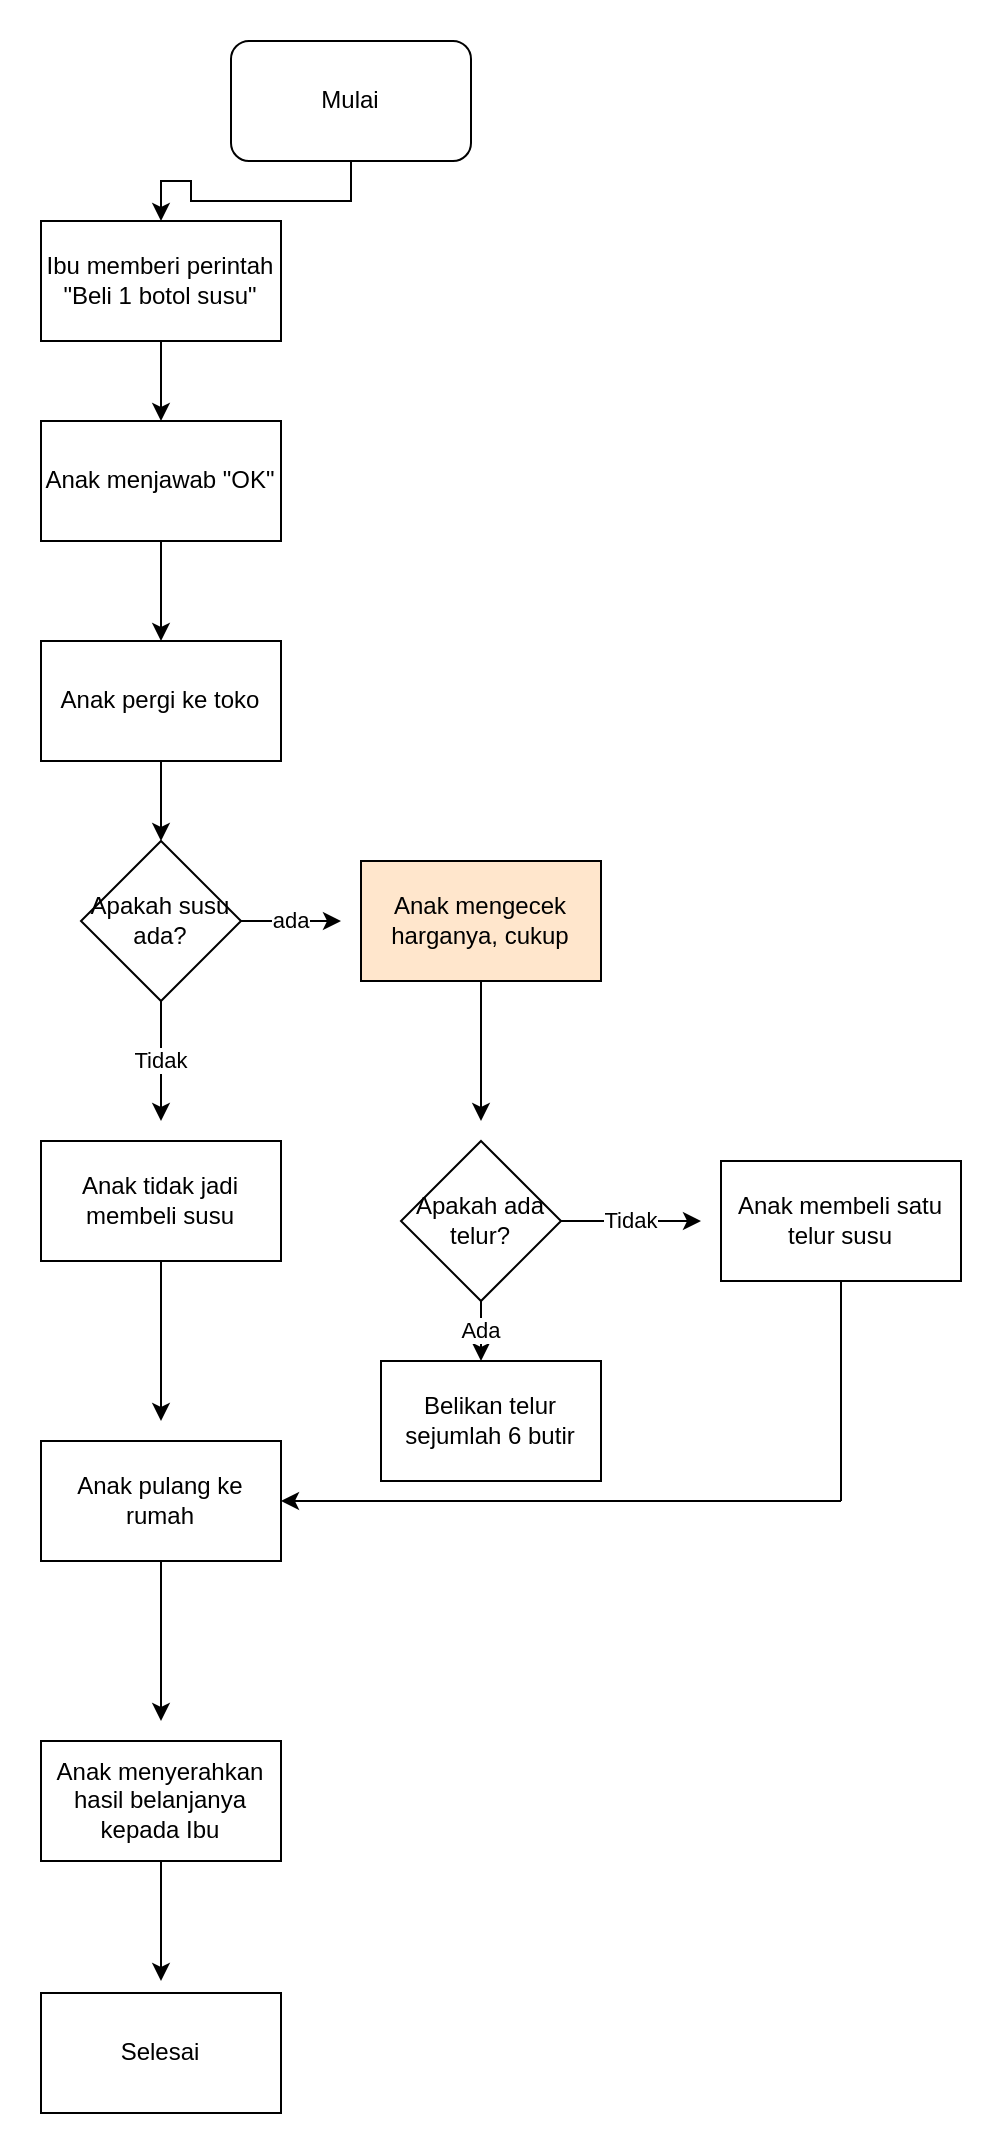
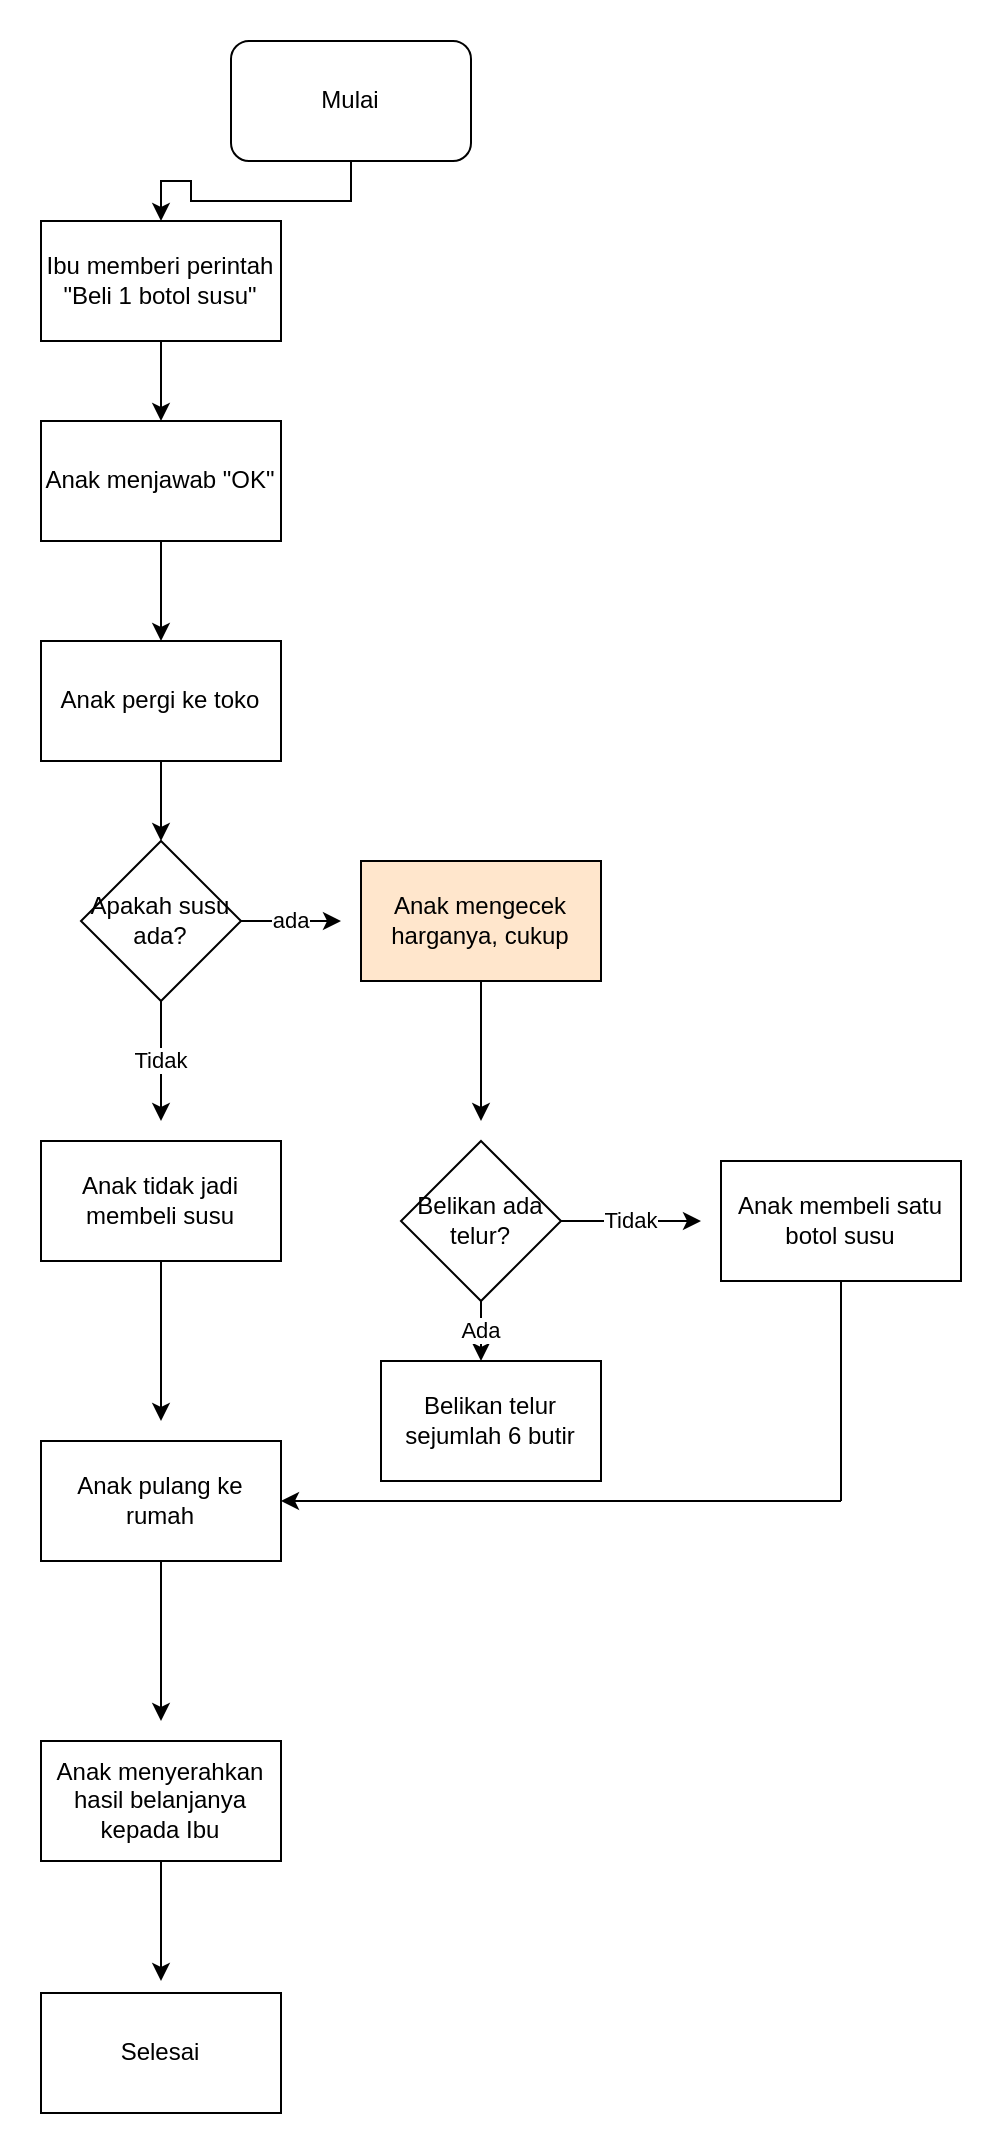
  <mxCell id="0" />
  <mxCell id="1" parent="0" />
  <mxCell id="2" style="edgeStyle=orthogonalEdgeStyle;rounded=0;orthogonalLoop=1;jettySize=auto;html=1;exitX=0.5;exitY=1;exitDx=0;exitDy=0;entryX=0.5;entryY=0;entryDx=0;entryDy=0;" parent="1" source="3" target="5" edge="1"><mxGeometry relative="1" as="geometry" /></mxCell>
  <mxCell id="3" value="Mulai" style="rounded=1;whiteSpace=wrap;html=1;" parent="1" vertex="1"><mxGeometry x="115" y="20" width="120" height="60" as="geometry" /></mxCell>
  <mxCell id="4" style="edgeStyle=orthogonalEdgeStyle;rounded=0;orthogonalLoop=1;jettySize=auto;html=1;exitX=0.5;exitY=1;exitDx=0;exitDy=0;entryX=0.5;entryY=0;entryDx=0;entryDy=0;" parent="1" source="5" target="7" edge="1"><mxGeometry relative="1" as="geometry" /></mxCell>
  <mxCell id="5" value="Ibu memberi perintah &quot;Beli 1 botol susu&quot;" style="rounded=0;whiteSpace=wrap;html=1;" parent="1" vertex="1"><mxGeometry x="20" y="110" width="120" height="60" as="geometry" /></mxCell>
  <mxCell id="6" style="edgeStyle=orthogonalEdgeStyle;rounded=0;orthogonalLoop=1;jettySize=auto;html=1;exitX=0.5;exitY=1;exitDx=0;exitDy=0;entryX=0.5;entryY=0;entryDx=0;entryDy=0;" parent="1" source="7" target="9" edge="1"><mxGeometry relative="1" as="geometry" /></mxCell>
  <mxCell id="7" value="Anak menjawab &quot;OK&quot;" style="rounded=0;whiteSpace=wrap;html=1;" parent="1" vertex="1"><mxGeometry x="20" y="210" width="120" height="60" as="geometry" /></mxCell>
  <mxCell id="8" style="edgeStyle=orthogonalEdgeStyle;rounded=0;orthogonalLoop=1;jettySize=auto;html=1;exitX=0.5;exitY=1;exitDx=0;exitDy=0;entryX=0.5;entryY=0;entryDx=0;entryDy=0;" parent="1" source="9" edge="1"><mxGeometry relative="1" as="geometry"><mxPoint x="80" y="420" as="targetPoint" /></mxGeometry></mxCell>
  <mxCell id="9" value="Anak pergi ke toko" style="rounded=0;whiteSpace=wrap;html=1;" parent="1" vertex="1"><mxGeometry x="20" y="320" width="120" height="60" as="geometry" /></mxCell>
  <mxCell id="10" value="ada" style="edgeStyle=orthogonalEdgeStyle;rounded=0;orthogonalLoop=1;jettySize=auto;html=1;exitX=1;exitY=0.5;exitDx=0;exitDy=0;" parent="1" source="12" edge="1"><mxGeometry relative="1" as="geometry"><mxPoint x="170" y="460" as="targetPoint" /></mxGeometry></mxCell>
  <mxCell id="11" value="Tidak" style="edgeStyle=orthogonalEdgeStyle;rounded=0;orthogonalLoop=1;jettySize=auto;html=1;exitX=0.5;exitY=1;exitDx=0;exitDy=0;" parent="1" source="12" edge="1"><mxGeometry relative="1" as="geometry"><mxPoint x="80" y="560" as="targetPoint" /></mxGeometry></mxCell>
  <mxCell id="12" value="Apakah susu ada?" style="rhombus;whiteSpace=wrap;html=1;" parent="1" vertex="1"><mxGeometry x="40" y="420" width="80" height="80" as="geometry" /></mxCell>
  <mxCell id="13" style="edgeStyle=orthogonalEdgeStyle;rounded=0;orthogonalLoop=1;jettySize=auto;html=1;exitX=0.5;exitY=1;exitDx=0;exitDy=0;" parent="1" source="14" edge="1"><mxGeometry relative="1" as="geometry"><mxPoint x="240" y="560" as="targetPoint" /></mxGeometry></mxCell>
  <mxCell id="14" value="Anak mengecek harganya, cukup" style="rounded=0;whiteSpace=wrap;html=1;fillColor=#ffe6cc;" parent="1" vertex="1"><mxGeometry x="180" y="430" width="120" height="60" as="geometry" /></mxCell>
  <mxCell id="15" style="edgeStyle=orthogonalEdgeStyle;rounded=0;orthogonalLoop=1;jettySize=auto;html=1;exitX=0.5;exitY=1;exitDx=0;exitDy=0;" parent="1" source="16" edge="1"><mxGeometry relative="1" as="geometry"><mxPoint x="80" y="710" as="targetPoint" /></mxGeometry></mxCell>
  <mxCell id="16" value="Anak tidak jadi membeli susu" style="rounded=0;whiteSpace=wrap;html=1;" parent="1" vertex="1"><mxGeometry x="20" y="570" width="120" height="60" as="geometry" /></mxCell>
  <mxCell id="17" style="edgeStyle=orthogonalEdgeStyle;rounded=0;orthogonalLoop=1;jettySize=auto;html=1;exitX=0.5;exitY=1;exitDx=0;exitDy=0;" parent="1" source="18" edge="1"><mxGeometry relative="1" as="geometry"><mxPoint x="80" y="860" as="targetPoint" /></mxGeometry></mxCell>
  <mxCell id="18" value="Anak pulang ke rumah" style="rounded=0;whiteSpace=wrap;html=1;" parent="1" vertex="1"><mxGeometry x="20" y="720" width="120" height="60" as="geometry" /></mxCell>
  <mxCell id="19" style="edgeStyle=orthogonalEdgeStyle;rounded=0;orthogonalLoop=1;jettySize=auto;html=1;exitX=0.5;exitY=1;exitDx=0;exitDy=0;" parent="1" source="20" edge="1"><mxGeometry relative="1" as="geometry"><mxPoint x="80" y="990" as="targetPoint" /></mxGeometry></mxCell>
  <mxCell id="20" value="Anak menyerahkan hasil belanjanya kepada Ibu" style="rounded=0;whiteSpace=wrap;html=1;" parent="1" vertex="1"><mxGeometry x="20" y="870" width="120" height="60" as="geometry" /></mxCell>
  <mxCell id="21" value="Selesai" style="rounded=0;whiteSpace=wrap;html=1;" parent="1" vertex="1"><mxGeometry x="20" y="996" width="120" height="60" as="geometry" /></mxCell>
  <mxCell id="22" value="Tidak" style="edgeStyle=orthogonalEdgeStyle;rounded=0;orthogonalLoop=1;jettySize=auto;html=1;exitX=1;exitY=0.5;exitDx=0;exitDy=0;" parent="1" source="24" edge="1"><mxGeometry relative="1" as="geometry"><mxPoint x="350" y="610" as="targetPoint" /></mxGeometry></mxCell>
  <mxCell id="23" value="Ada" style="edgeStyle=orthogonalEdgeStyle;rounded=0;orthogonalLoop=1;jettySize=auto;html=1;exitX=0.5;exitY=1;exitDx=0;exitDy=0;" parent="1" source="24" edge="1"><mxGeometry relative="1" as="geometry"><mxPoint x="240" y="680" as="targetPoint" /></mxGeometry></mxCell>
- <mxCell id="24" value="Apakah ada telur?" style="rhombus;whiteSpace=wrap;html=1;" parent="1" vertex="1"><mxGeometry x="200" y="570" width="80" height="80" as="geometry" /></mxCell>
- <mxCell id="25" value="Anak membeli satu telur susu" style="rounded=0;whiteSpace=wrap;html=1;" parent="1" vertex="1"><mxGeometry x="360" y="580" width="120" height="60" as="geometry" /></mxCell>
+ <mxCell id="24" value="Belikan ada telur?" style="rhombus;whiteSpace=wrap;html=1;" parent="1" vertex="1"><mxGeometry x="200" y="570" width="80" height="80" as="geometry" /></mxCell>
+ <mxCell id="25" value="Anak membeli satu botol susu" style="rounded=0;whiteSpace=wrap;html=1;" parent="1" vertex="1"><mxGeometry x="360" y="580" width="120" height="60" as="geometry" /></mxCell>
  <mxCell id="26" value="" style="endArrow=none;html=1;rounded=0;entryX=0.5;entryY=1;entryDx=0;entryDy=0;" parent="1" target="25" edge="1"><mxGeometry width="50" height="50" relative="1" as="geometry"><mxPoint x="420" y="750" as="sourcePoint" /><mxPoint x="340" y="800" as="targetPoint" /></mxGeometry></mxCell>
  <mxCell id="27" value="" style="endArrow=classic;html=1;rounded=0;entryX=1;entryY=0.5;entryDx=0;entryDy=0;" parent="1" target="18" edge="1"><mxGeometry width="50" height="50" relative="1" as="geometry"><mxPoint x="420" y="750" as="sourcePoint" /><mxPoint x="340" y="800" as="targetPoint" /></mxGeometry></mxCell>
  <mxCell id="28" value="Belikan telur sejumlah 6 butir" style="rounded=0;whiteSpace=wrap;html=1;" parent="1" vertex="1"><mxGeometry x="190" y="680" width="110" height="60" as="geometry" /></mxCell>
